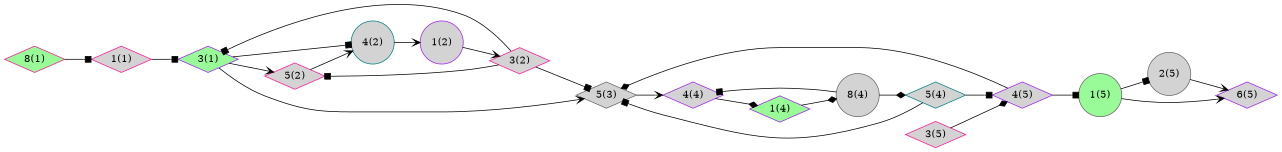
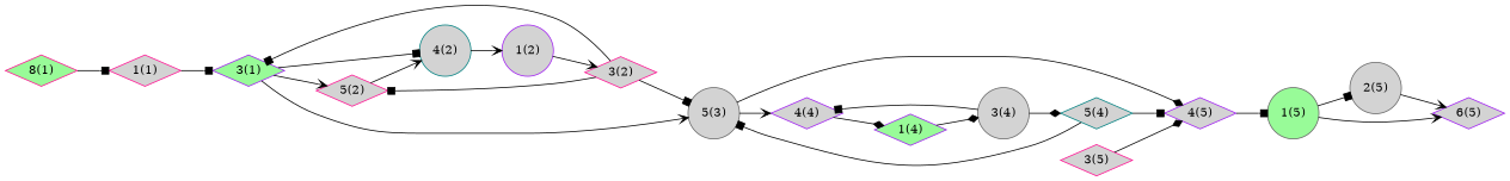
  digraph {
    rankdir=LR
    node [color=purple fillcolor=lightgrey shape=diamond style=filled]
    edge [arrowhead=box]
    n1 [color=deeppink fillcolor=palegreen label="8(1)"]
    n2 [color=deeppink label="1(1)"]
    n3 [fillcolor=palegreen label="3(1)"]
    n4 [color=deeppink label="5(2)"]
    n5 [color=teal label="4(2)" shape=circle]
-   n6 [color=gray40 label="5(3)"]
+   n6 [color=gray40 label="5(3)" shape=circle]
    n7 [label="1(2)" shape=circle]
    n8 [label="4(4)"]
    n9 [label="4(5)"]
    n10 [color=deeppink label="3(2)"]
    n11 [fillcolor=palegreen label="1(4)"]
    n12 [color=gray40 fillcolor=palegreen label="1(5)" shape=circle]
-   n13 [color=gray40 label="8(4)" shape=circle]
+   n13 [color=gray40 label="3(4)" shape=circle]
    n14 [color=teal label="5(4)"]
    n15 [color=gray40 label="2(5)" shape=circle]
    n16 [label="6(5)"]
    n17 [color=deeppink label="3(5)"]
    n1 -> n2
    n2 -> n3
    n3 -> n4 [arrowhead=vee]
    n3 -> n5
    n3 -> n6 [arrowhead=vee]
    n4 -> n5 [arrowhead=vee]
    n5 -> n7 [arrowhead=vee]
    n6 -> n8 [arrowhead=vee]
-   n9 -> n6 [arrowhead=diamond]
+   n6 -> n9 [arrowhead=diamond]
    n7 -> n10 [arrowhead=vee]
    n8 -> n11 [arrowhead=diamond]
    n9 -> n12
    n10 -> n3
    n10 -> n4
    n10 -> n6
    n11 -> n13 [arrowhead=diamond]
    n12 -> n15
    n12 -> n16 [arrowhead=vee]
    n13 -> n8
    n13 -> n14 [arrowhead=diamond]
    n14 -> n6
    n14 -> n9
    n15 -> n16 [arrowhead=vee]
    n17 -> n9 [arrowhead=diamond]
  }
